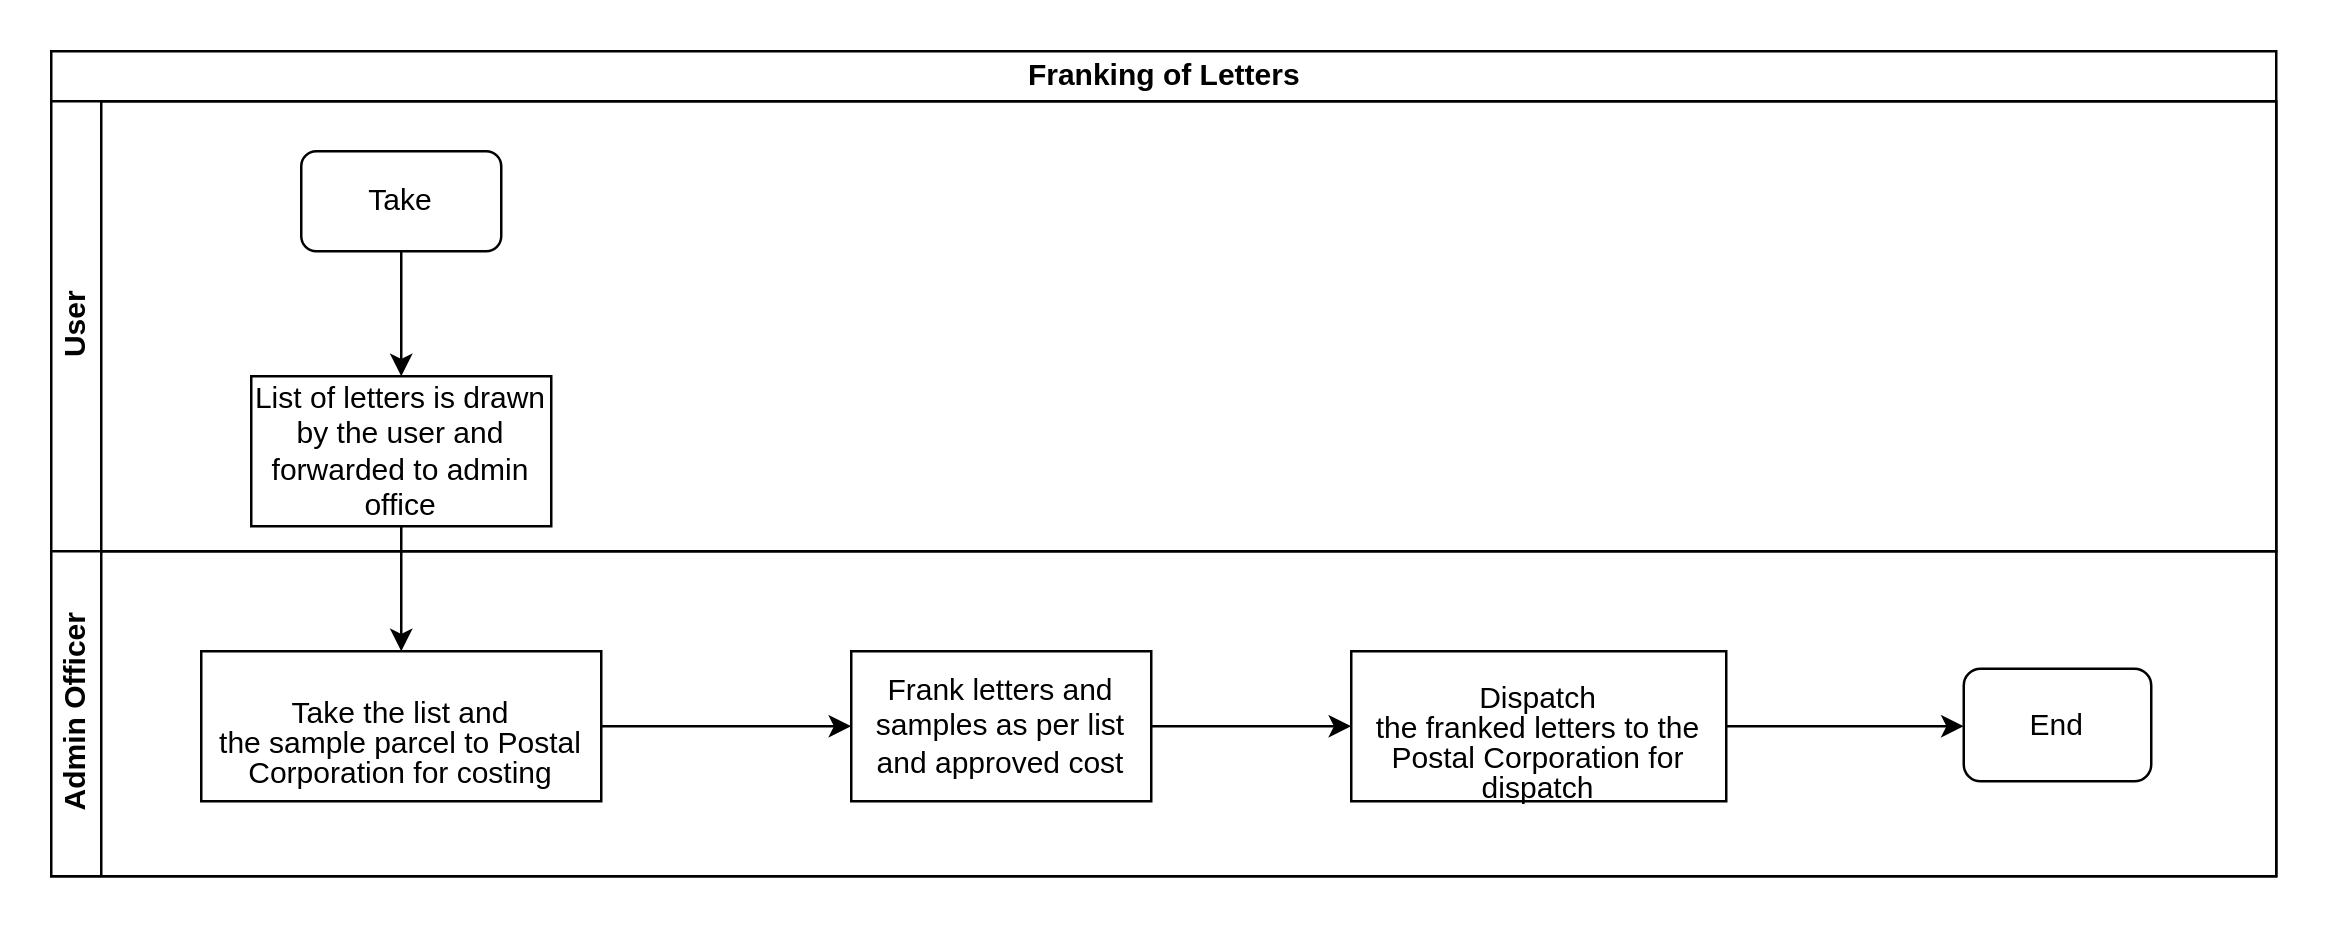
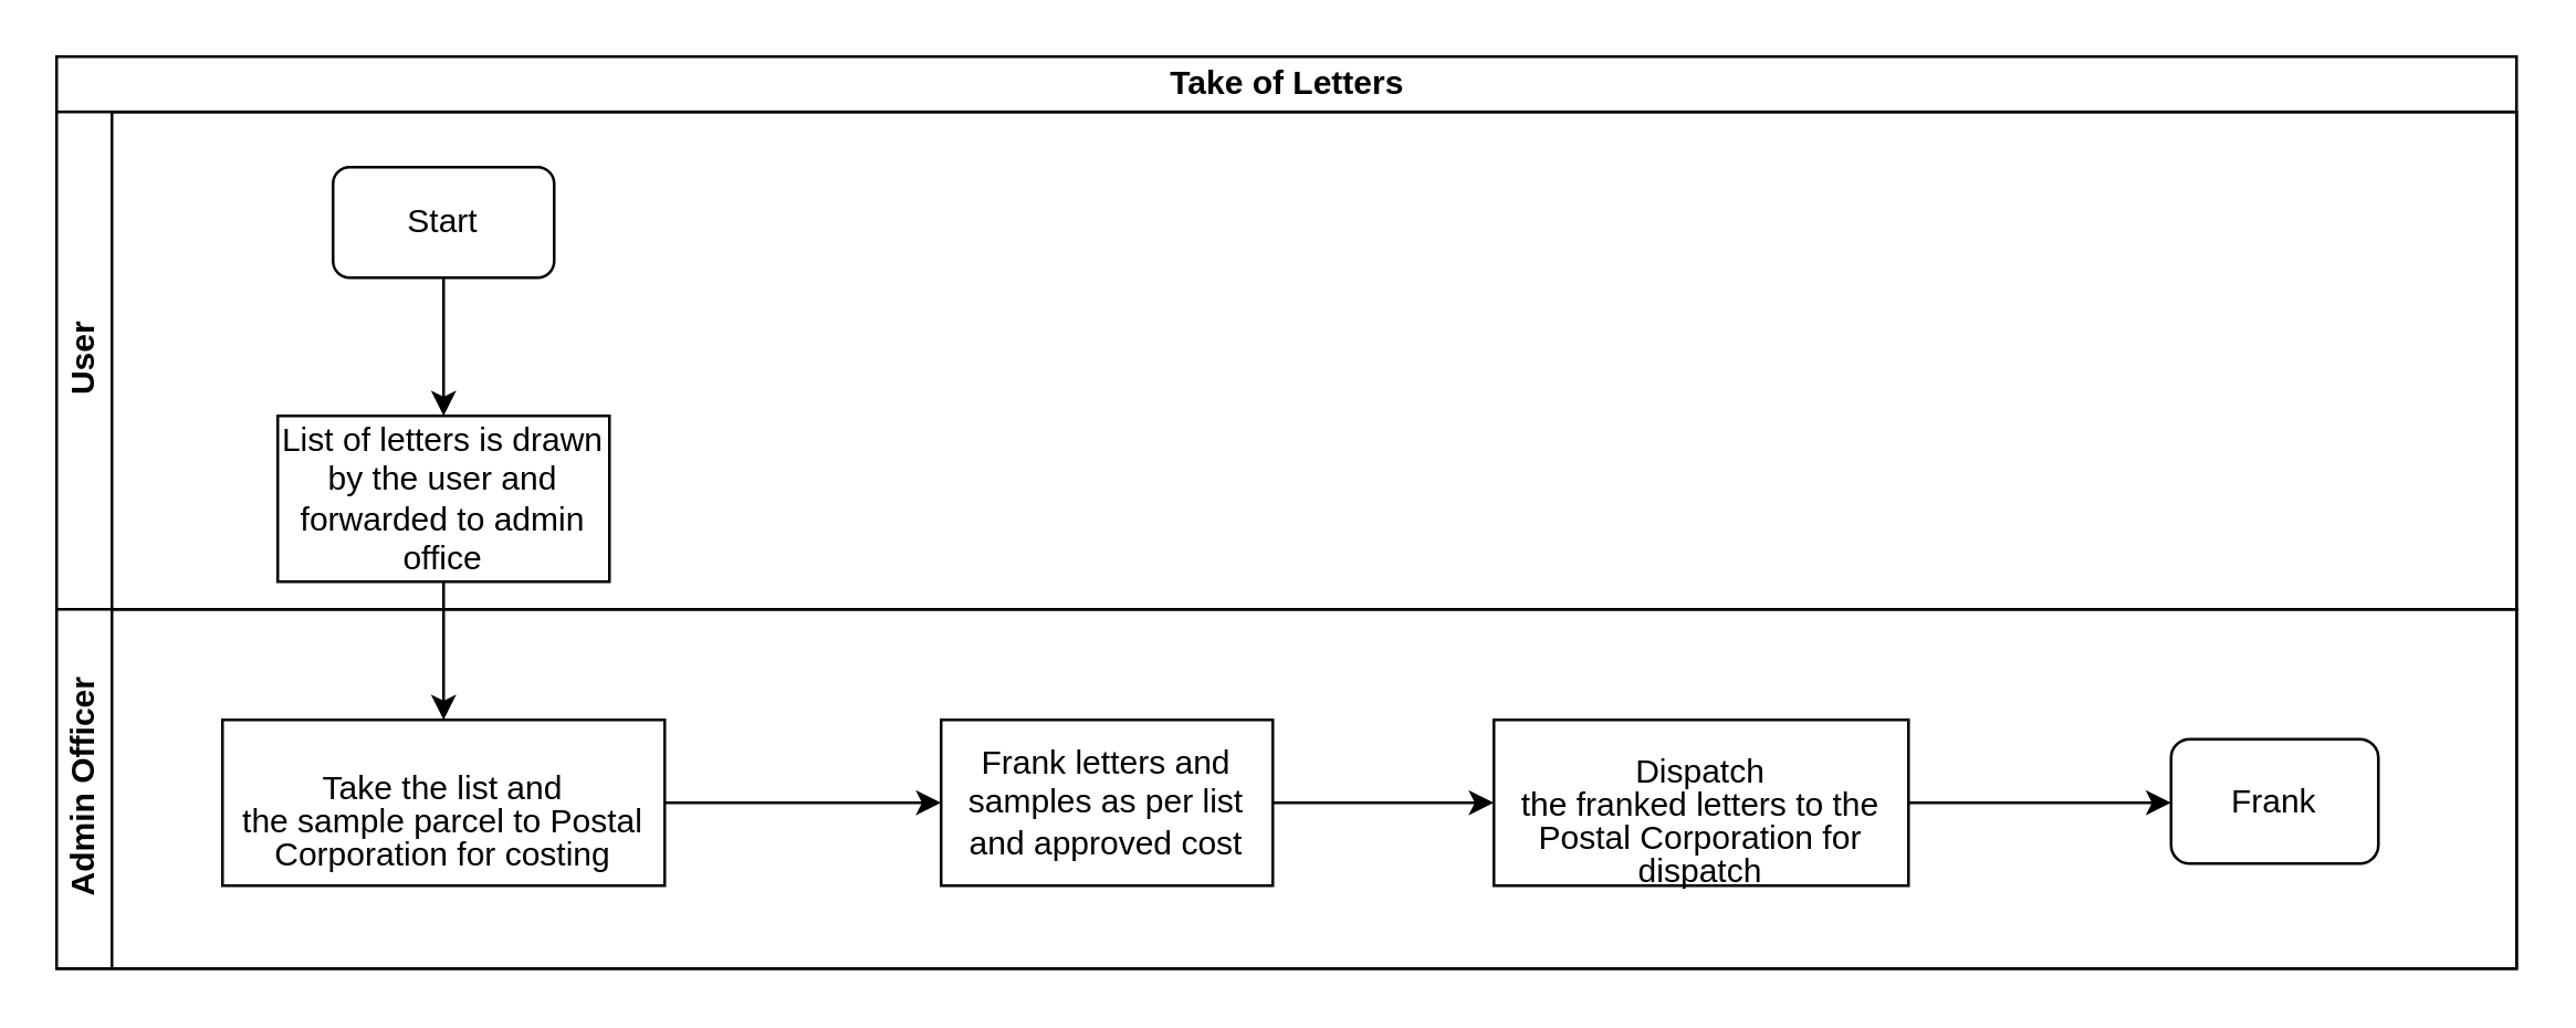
  <mxCell id="0" />
  <mxCell id="1" parent="0" />
- <mxCell id="2" value="Franking of Letters" style="swimlane;html=1;childLayout=stackLayout;resizeParent=1;resizeParentMax=0;horizontal=1;startSize=20;horizontalStack=0;" vertex="1" parent="1"><mxGeometry x="20" y="20" width="890" height="330" as="geometry" /></mxCell>
+ <mxCell id="2" value="Take of Letters" style="swimlane;html=1;childLayout=stackLayout;resizeParent=1;resizeParentMax=0;horizontal=1;startSize=20;horizontalStack=0;" vertex="1" parent="1"><mxGeometry x="20" y="20" width="890" height="330" as="geometry" /></mxCell>
  <mxCell id="3" value="User" style="swimlane;html=1;startSize=20;horizontal=0;" vertex="1" parent="2"><mxGeometry y="20" width="890" height="180" as="geometry" /></mxCell>
- <mxCell id="4" value="Take" style="rounded=1;whiteSpace=wrap;html=1;" vertex="1" parent="3"><mxGeometry x="100" y="20" width="80" height="40" as="geometry" /></mxCell>
+ <mxCell id="4" value="Start" style="rounded=1;whiteSpace=wrap;html=1;" vertex="1" parent="3"><mxGeometry x="100" y="20" width="80" height="40" as="geometry" /></mxCell>
  <mxCell id="5" value="List of letters is drawn by the user and forwarded to admin office" style="rounded=0;whiteSpace=wrap;html=1;" vertex="1" parent="3"><mxGeometry x="80" y="110" width="120" height="60" as="geometry" /></mxCell>
  <mxCell id="6" value="" style="edgeStyle=orthogonalEdgeStyle;rounded=0;orthogonalLoop=1;jettySize=auto;html=1;entryX=0.5;entryY=0;entryDx=0;entryDy=0;" edge="1" parent="3" source="4" target="5"><mxGeometry relative="1" as="geometry"><mxPoint x="140" y="160" as="targetPoint" /></mxGeometry></mxCell>
  <mxCell id="7" value="Admin Officer" style="swimlane;html=1;startSize=20;horizontal=0;" vertex="1" parent="2"><mxGeometry y="200" width="890" height="130" as="geometry" /></mxCell>
- <mxCell id="8" value="End" style="rounded=1;whiteSpace=wrap;html=1;" vertex="1" parent="7"><mxGeometry x="765" y="47" width="75" height="45" as="geometry" /></mxCell>
+ <mxCell id="8" value="Frank" style="rounded=1;whiteSpace=wrap;html=1;" vertex="1" parent="7"><mxGeometry x="765" y="47" width="75" height="45" as="geometry" /></mxCell>
  <mxCell id="9" value="&lt;br/&gt;&lt;p style=&quot;margin-bottom: 0in ; line-height: 100%&quot;&gt;Take the list and&lt;br/&gt;the sample parcel to Postal Corporation for costing&lt;/p&gt;&lt;br/&gt;" style="whiteSpace=wrap;html=1;rounded=0;" vertex="1" parent="7"><mxGeometry x="60" y="40" width="160" height="60" as="geometry" /></mxCell>
  <mxCell id="10" value="" style="edgeStyle=orthogonalEdgeStyle;rounded=0;orthogonalLoop=1;jettySize=auto;html=1;" edge="1" parent="2" source="5" target="9"><mxGeometry relative="1" as="geometry" /></mxCell>
  <mxCell id="11" value="" style="edgeStyle=orthogonalEdgeStyle;rounded=0;orthogonalLoop=1;jettySize=auto;html=1;" edge="1" parent="1" source="12" target="15"><mxGeometry relative="1" as="geometry" /></mxCell>
  <mxCell id="12" value="Frank letters and samples as per list and approved cost" style="whiteSpace=wrap;html=1;rounded=0;" vertex="1" parent="1"><mxGeometry x="340" y="260" width="120" height="60" as="geometry" /></mxCell>
  <mxCell id="13" value="" style="edgeStyle=orthogonalEdgeStyle;rounded=0;orthogonalLoop=1;jettySize=auto;html=1;" edge="1" parent="1" source="9" target="12"><mxGeometry relative="1" as="geometry" /></mxCell>
  <mxCell id="14" value="" style="edgeStyle=orthogonalEdgeStyle;rounded=0;orthogonalLoop=1;jettySize=auto;html=1;" edge="1" parent="1" source="15"><mxGeometry relative="1" as="geometry"><mxPoint x="785" y="290" as="targetPoint" /></mxGeometry></mxCell>
  <mxCell id="15" value="&lt;br/&gt;&lt;p style=&quot;margin-bottom: 0in ; line-height: 100%&quot;&gt;Dispatch&lt;br/&gt;the franked letters to the Postal Corporation for dispatch&lt;/p&gt;&lt;br/&gt;" style="whiteSpace=wrap;html=1;rounded=0;" vertex="1" parent="1"><mxGeometry x="540" y="260" width="150" height="60" as="geometry" /></mxCell>
